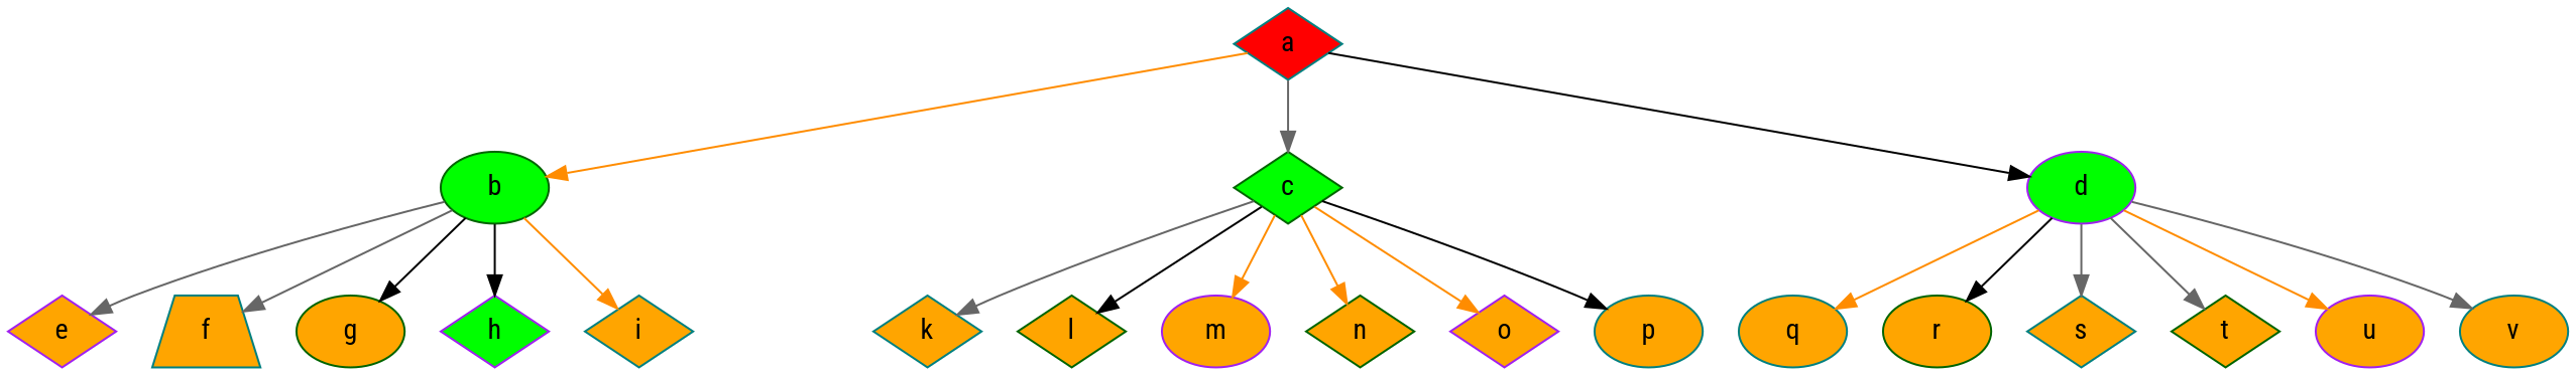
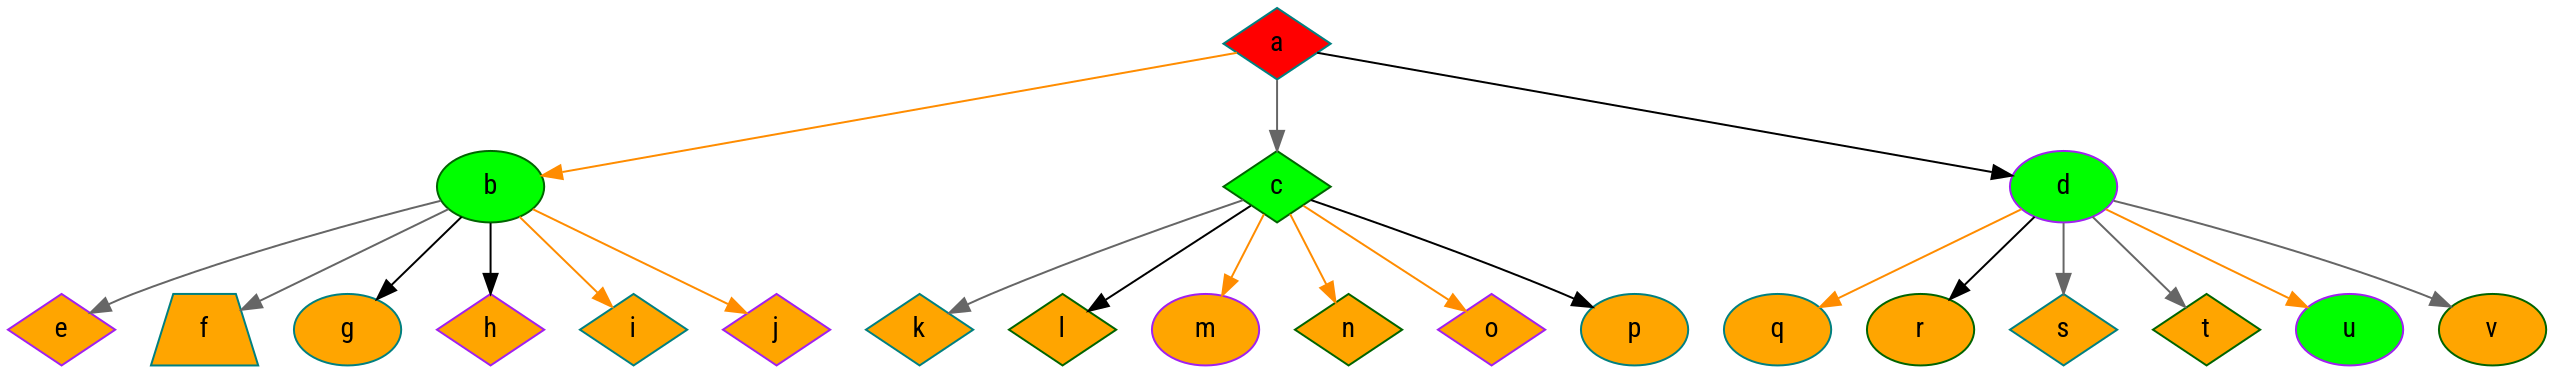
  digraph {
    fontname="Roboto Condensed"
    node [color=teal fillcolor=orange fontname="Roboto Condensed" shape=diamond style=filled]
    edge [color=darkorange fontname="Roboto Condensed"]
    a [fillcolor=red]
    b [color=darkgreen fillcolor=green shape=ellipse]
    c [color=darkgreen fillcolor=green]
    d [color=purple fillcolor=green shape=ellipse]
    e [color=purple]
    f [shape=trapezium]
-   g [color=darkgreen shape=ellipse]
-   h [color=purple fillcolor=green]
+   g [shape=ellipse]
+   h [color=purple]
    i
+   j [color=purple]
    k
    l [color=darkgreen]
    m [color=purple shape=ellipse]
    n [color=darkgreen]
    o [color=purple]
    p [shape=ellipse]
    q [shape=ellipse]
    r [color=darkgreen shape=ellipse]
    s
    t [color=darkgreen]
-   u [color=purple shape=ellipse]
-   v [shape=ellipse]
+   u [color=purple fillcolor=green shape=ellipse]
+   v [color=darkgreen shape=ellipse]
    a -> b
    a -> c [color=gray40]
    a -> d [color=black]
    b -> e [color=gray40]
    b -> f [color=gray40]
    b -> g [color=black]
    b -> h [color=black]
    b -> i
+   b -> j
    c -> k [color=gray40]
    c -> l [color=black]
    c -> m
    c -> n
    c -> o
    c -> p [color=black]
    d -> q
    d -> r [color=black]
    d -> s [color=gray40]
    d -> t [color=gray40]
    d -> u
    d -> v [color=gray40]
  }
